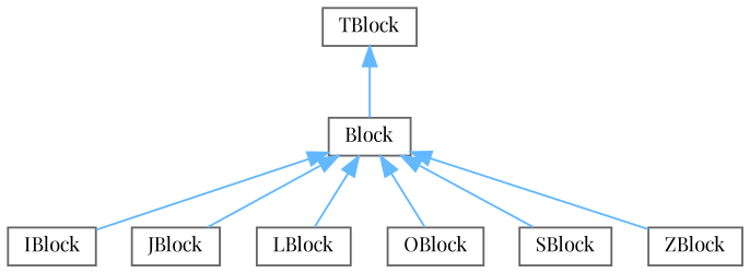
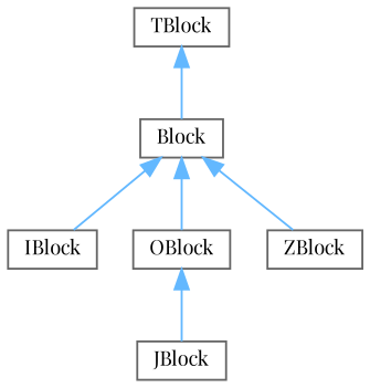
  digraph {
    fontname="Playfair Display"
    rankdir=TB
    node [color=grey40 fillcolor=white fontname="Playfair Display" fontsize=10 shape=box style=filled]
    edge [color=steelblue1 dir=back fontname="Playfair Display" fontsize=10 labelfontname=Helvetica labelfontsize=10 style=solid]
    n1 [height=0.2 label=Block width=0.4]
    n2 [height=0.2 label=IBlock width=0.4]
    n3 [height=0.2 label=JBlock width=0.4]
-   n4 [height=0.2 label=LBlock width=0.4]
    n5 [height=0.2 label=OBlock width=0.4]
-   n6 [height=0.2 label=SBlock width=0.4]
    n7 [height=0.2 label=ZBlock width=0.4]
    n8 [height=0.2 label=TBlock width=0.4]
    n1 -> n2
-   n1 -> n3
-   n1 -> n4
+   n5 -> n3
    n1 -> n5
-   n1 -> n6
    n1 -> n7
    n8 -> n1
  }
